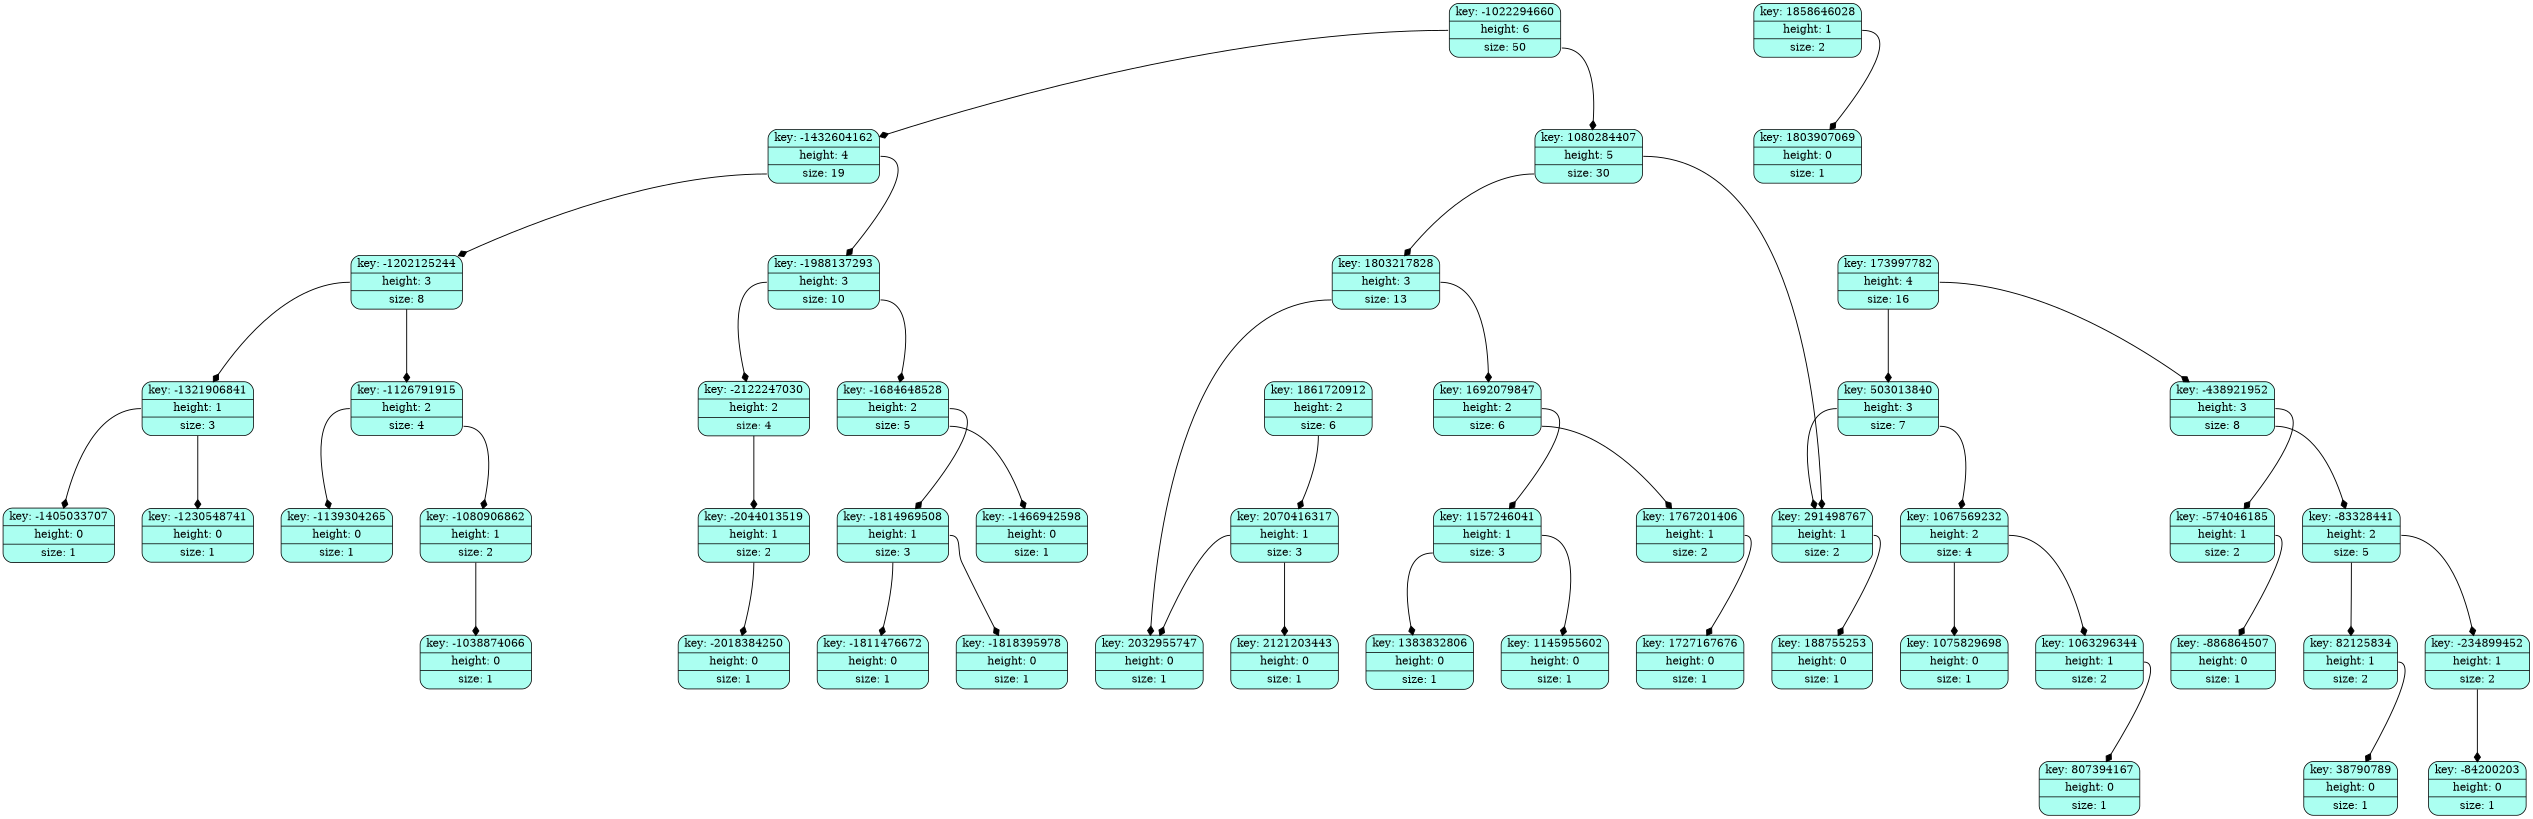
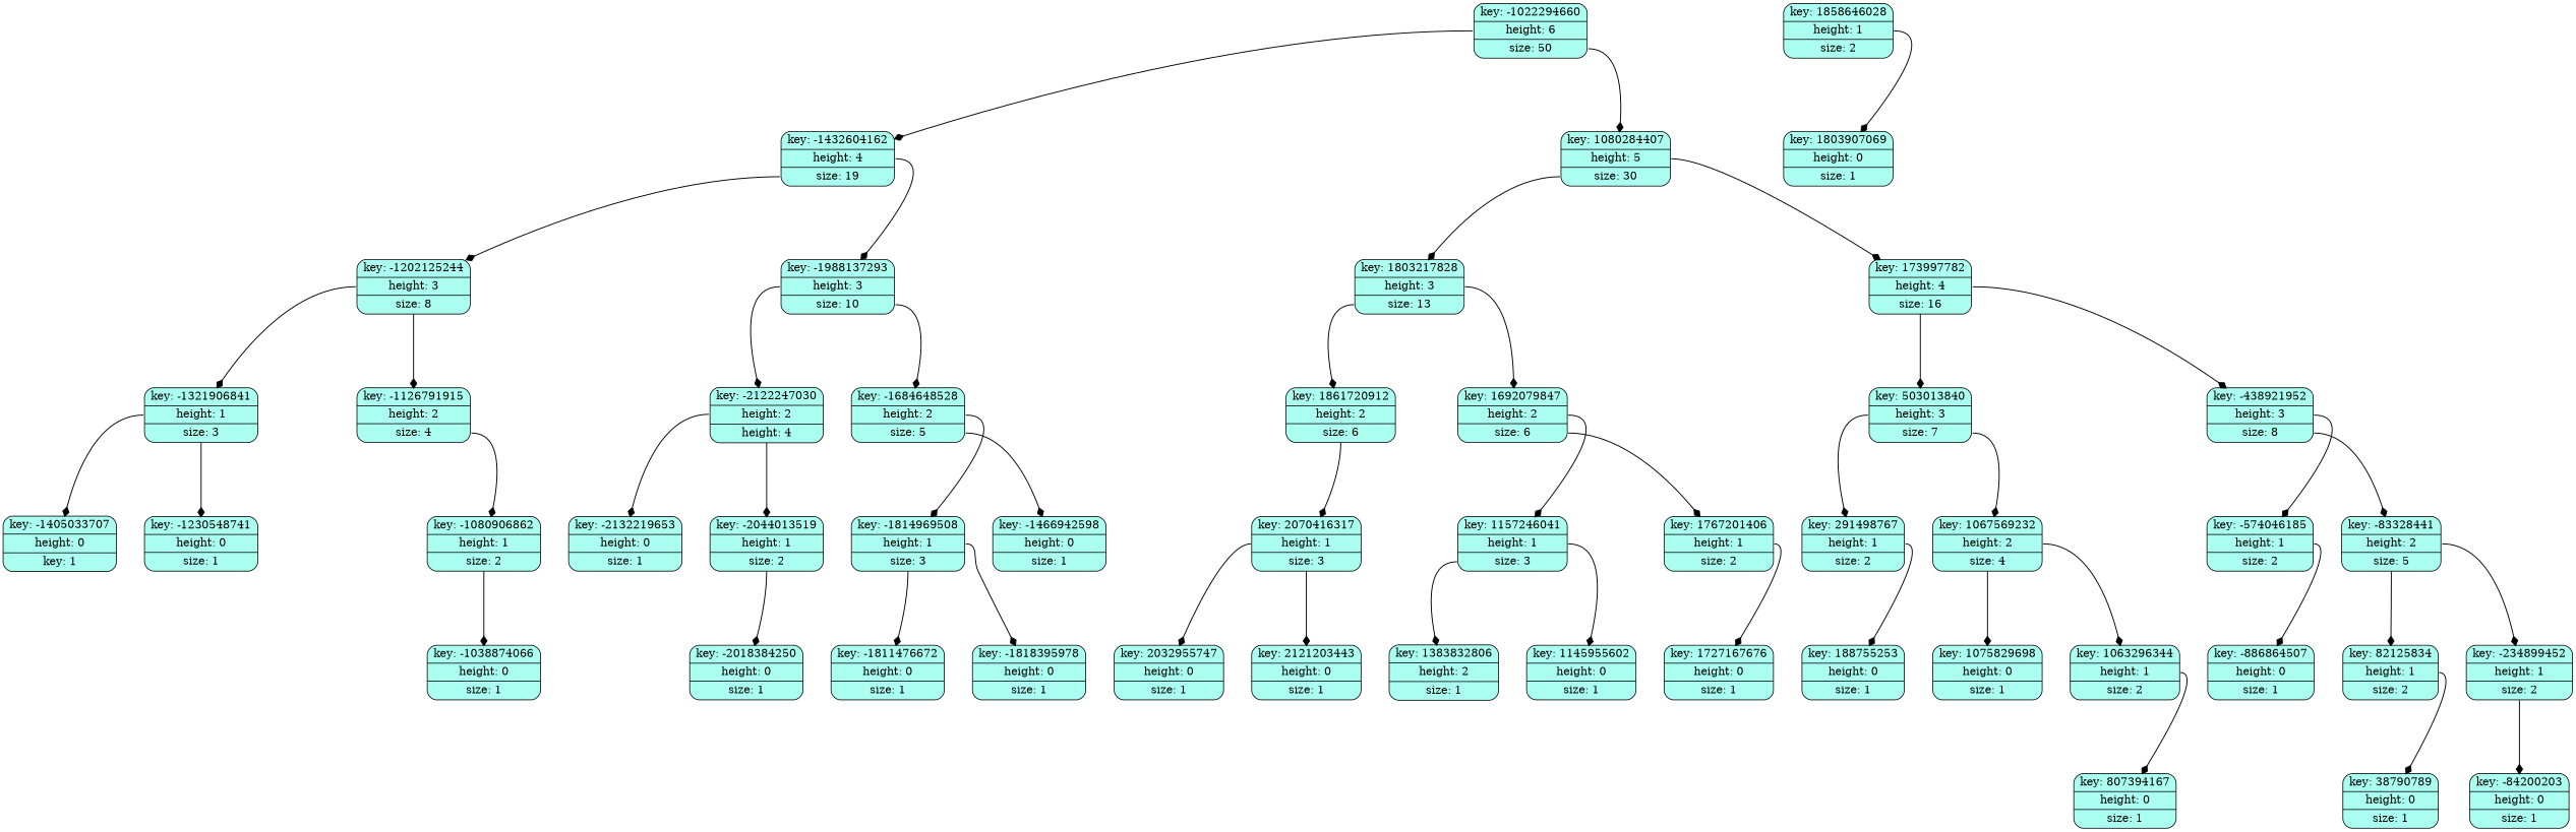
  digraph {
    color=green
    fillcolor=lightgreen
    fontname="Comic Sans MS"
    fontsize=20
    nodesep=0.5
    penwidth=2
    rankdir=TB
    ranksep=1.3
    style=rounded
    node [fillcolor="#ABFFF1" shape=Mrecord style=filled]
    edge [arrowhead=diamond arrowsize=1 color=black penwidth=1.2 tailport=ptr1]
    n1 [label="{key: -1022294660|<ptr1> height: 6| <ptr2> size: 50 }"]
    n2 [label="{key: -1432604162|<ptr1> height: 4| <ptr2> size: 19 }"]
    n3 [label="{key: 1080284407|<ptr1> height: 5| <ptr2> size: 30 }"]
    n4 [label="{key: -1988137293|<ptr1> height: 3| <ptr2> size: 10 }"]
    n5 [label="{key: -1202125244|<ptr1> height: 3| <ptr2> size: 8 }"]
    n6 [label="{key: 173997782|<ptr1> height: 4| <ptr2> size: 16 }"]
    n7 [label="{key: 1803217828|<ptr1> height: 3| <ptr2> size: 13 }"]
-   n8 [label="{key: -2122247030|<ptr1> height: 2| <ptr2> size: 4 }"]
+   n8 [label="{key: -2122247030|<ptr1> height: 2| <ptr2> height: 4 }"]
    n9 [label="{key: -1684648528|<ptr1> height: 2| <ptr2> size: 5 }"]
    n10 [label="{key: -1321906841|<ptr1> height: 1| <ptr2> size: 3 }"]
    n11 [label="{key: -1126791915|<ptr1> height: 2| <ptr2> size: 4 }"]
    n12 [label="{key: -438921952|<ptr1> height: 3| <ptr2> size: 8 }"]
    n13 [label="{key: 503013840|<ptr1> height: 3| <ptr2> size: 7 }"]
    n14 [label="{key: 1692079847|<ptr1> height: 2| <ptr2> size: 6 }"]
    n15 [label="{key: 1861720912|<ptr1> height: 2| <ptr2> size: 6 }"]
+   n16 [label="{key: -2132219653|<ptr1> height: 0| <ptr2> size: 1 }"]
    n17 [label="{key: -2044013519|<ptr1> height: 1| <ptr2> size: 2 }"]
    n18 [label="{key: -1814969508|<ptr1> height: 1| <ptr2> size: 3 }"]
    n19 [label="{key: -1466942598|<ptr1> height: 0| <ptr2> size: 1 }"]
-   n20 [label="{key: -1405033707|<ptr1> height: 0| <ptr2> size: 1 }"]
+   n20 [label="{key: -1405033707|<ptr1> height: 0| <ptr2> key: 1 }"]
    n21 [label="{key: -1230548741|<ptr1> height: 0| <ptr2> size: 1 }"]
-   n22 [label="{key: -1139304265|<ptr1> height: 0| <ptr2> size: 1 }"]
    n23 [label="{key: -1080906862|<ptr1> height: 1| <ptr2> size: 2 }"]
    n24 [label="{key: -574046185|<ptr1> height: 1| <ptr2> size: 2 }"]
    n25 [label="{key: -83328441|<ptr1> height: 2| <ptr2> size: 5 }"]
    n26 [label="{key: 291498767|<ptr1> height: 1| <ptr2> size: 2 }"]
    n27 [label="{key: 1067569232|<ptr1> height: 2| <ptr2> size: 4 }"]
    n28 [label="{key: 1157246041|<ptr1> height: 1| <ptr2> size: 3 }"]
    n29 [label="{key: 1767201406|<ptr1> height: 1| <ptr2> size: 2 }"]
    n30 [label="{key: 2070416317|<ptr1> height: 1| <ptr2> size: 3 }"]
    n31 [label="{key: -2018384250|<ptr1> height: 0| <ptr2> size: 1 }"]
    n32 [label="{key: -1818395978|<ptr1> height: 0| <ptr2> size: 1 }"]
    n33 [label="{key: -1811476672|<ptr1> height: 0| <ptr2> size: 1 }"]
    n34 [label="{key: -1038874066|<ptr1> height: 0| <ptr2> size: 1 }"]
    n35 [label="{key: -886864507|<ptr1> height: 0| <ptr2> size: 1 }"]
    n36 [label="{key: -234899452|<ptr1> height: 1| <ptr2> size: 2 }"]
    n37 [label="{key: 82125834|<ptr1> height: 1| <ptr2> size: 2 }"]
    n38 [label="{key: 188755253|<ptr1> height: 0| <ptr2> size: 1 }"]
    n39 [label="{key: 1063296344|<ptr1> height: 1| <ptr2> size: 2 }"]
    n40 [label="{key: 1075829698|<ptr1> height: 0| <ptr2> size: 1 }"]
    n41 [label="{key: 1145955602|<ptr1> height: 0| <ptr2> size: 1 }"]
-   n42 [label="{key: 1383832806|<ptr1> height: 0| <ptr2> size: 1 }"]
+   n42 [label="{key: 1383832806|<ptr1> height: 2| <ptr2> size: 1 }"]
    n43 [label="{key: 1727167676|<ptr1> height: 0| <ptr2> size: 1 }"]
    n44 [label="{key: 1858646028|<ptr1> height: 1| <ptr2> size: 2 }"]
    n45 [label="{key: 1803907069|<ptr1> height: 0| <ptr2> size: 1 }"]
    n46 [label="{key: 2032955747|<ptr1> height: 0| <ptr2> size: 1 }"]
    n47 [label="{key: 2121203443|<ptr1> height: 0| <ptr2> size: 1 }"]
    n48 [label="{key: -84200203|<ptr1> height: 0| <ptr2> size: 1 }"]
    n49 [label="{key: 38790789|<ptr1> height: 0| <ptr2> size: 1 }"]
    n50 [label="{key: 807394167|<ptr1> height: 0| <ptr2> size: 1 }"]
    n1 -> n2
    n1 -> n3 [tailport=ptr2]
    n2 -> n4
    n2 -> n5 [tailport=ptr2]
-   n3 -> n26
+   n3 -> n6
    n3 -> n7 [tailport=ptr2]
    n4 -> n8
    n4 -> n9 [tailport=ptr2]
    n5 -> n10
    n5 -> n11 [tailport=ptr2]
    n6 -> n12
    n6 -> n13 [tailport=ptr2]
    n7 -> n14
-   n7 -> n46 [tailport=ptr2]
+   n7 -> n15 [tailport=ptr2]
+   n8 -> n16
    n8 -> n17 [tailport=ptr2]
    n9 -> n18
    n9 -> n19 [tailport=ptr2]
    n10 -> n20
    n10 -> n21 [tailport=ptr2]
-   n11 -> n22
    n11 -> n23 [tailport=ptr2]
    n12 -> n24
    n12 -> n25 [tailport=ptr2]
    n13 -> n26
    n13 -> n27 [tailport=ptr2]
    n14 -> n28
    n14 -> n29 [tailport=ptr2]
    n15 -> n30 [tailport=ptr2]
    n17 -> n31 [tailport=ptr2]
    n18 -> n32
    n18 -> n33 [tailport=ptr2]
    n23 -> n34 [tailport=ptr2]
    n24 -> n35
    n25 -> n36
    n25 -> n37 [tailport=ptr2]
    n26 -> n38
    n27 -> n39
    n27 -> n40 [tailport=ptr2]
    n28 -> n41
    n28 -> n42 [tailport=ptr2]
    n29 -> n43
    n30 -> n46
    n30 -> n47 [tailport=ptr2]
    n36 -> n48 [tailport=ptr2]
    n37 -> n49
    n39 -> n50
    n44 -> n45
  }
